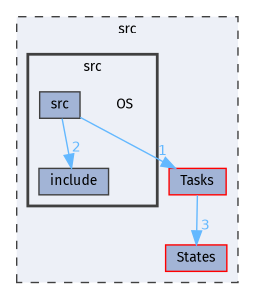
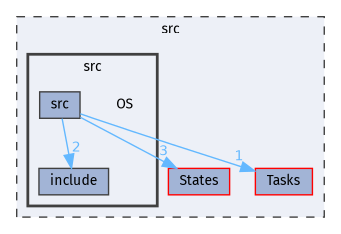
  digraph {
    compound=true
    fontname="Fira Sans"
    node [fontname="Fira Sans" fontsize=10 shape=box color=grey25 fillcolor="#a2b4d6" style=filled]
    edge [color=steelblue1 fontcolor=steelblue1 fontname="Fira Sans" fontsize=10 labeldistance=1.5 labelfontname=Helvetica labelfontsize=10]
    n1 [height=0.2 label=OS shape=plaintext width=0.4 color="" fillcolor="" style=""]
    n2 [height=0.2 label=include width=0.4]
    n3 [height=0.2 label=src width=0.4]
    n4 [color=red height=0.2 label=States width=0.4]
    n5 [color=red height=0.2 label=Tasks width=0.4]
    subgraph cluster_1 {
      bgcolor="#edf0f7"
      fontsize=10
      label=src
      pencolor=grey25
      style="filled,dashed"
      n4
      n5
      subgraph cluster_2 {
        bgcolor="#edf0f7"
        fontsize=10
        pencolor=grey25
        style="filled,bold"
        n1
        n2
        n3
      }
    }
    n3 -> n2 [headlabel=2]
-   n5 -> n4 [headlabel=3]
+   n3 -> n4 [headlabel=3]
    n3 -> n5 [headlabel=1]
  }
